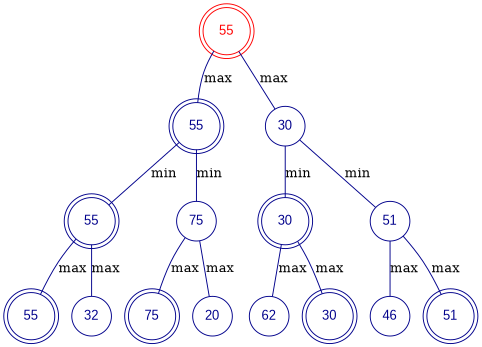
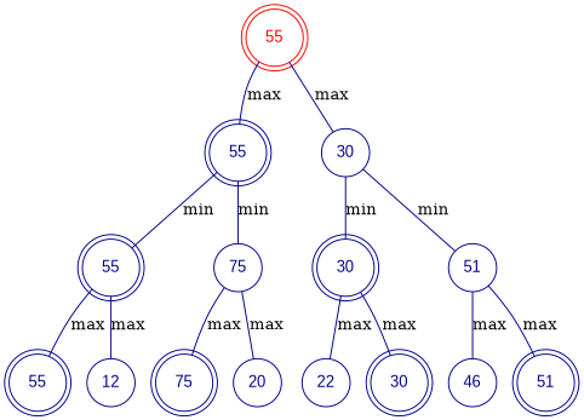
  graph {
    rankdir=TB
    node [color=blue4 fontcolor=blue4 fontname=Arial shape=doublecircle]
    edge [color=blue4]
    n1 [color=red fontcolor=red label=55]
    n2 [label=55]
    n3 [label=30 shape=circle]
    n4 [label=55]
    n5 [label=75 shape=circle]
    n6 [label=30]
    n7 [label=51 shape=circle]
    n8 [label=55]
-   n9 [label=32 shape=circle]
+   n9 [label=12 shape=circle]
    n10 [label=75]
    n11 [label=20 shape=circle]
-   n12 [label=62 shape=circle]
+   n12 [label=22 shape=circle]
    n13 [label=30]
    n14 [label=46 shape=circle]
    n15 [label=51]
    n1 -- n2 [label=max]
    n1 -- n3 [label=max]
    n2 -- n4 [label=min]
    n2 -- n5 [label=min]
    n3 -- n6 [label=min]
    n3 -- n7 [label=min]
    n4 -- n8 [label=max]
    n4 -- n9 [label=max]
    n5 -- n10 [label=max]
    n5 -- n11 [label=max]
    n6 -- n12 [label=max]
    n6 -- n13 [label=max]
    n7 -- n14 [label=max]
    n7 -- n15 [label=max]
  }
